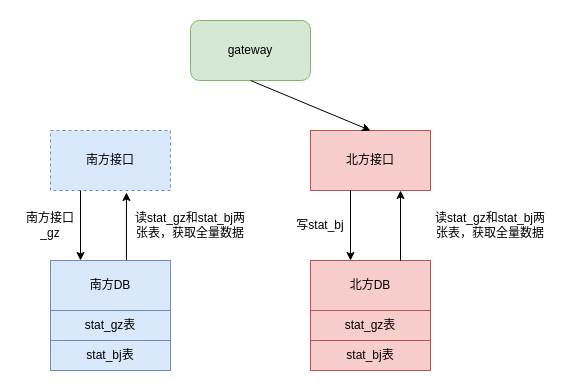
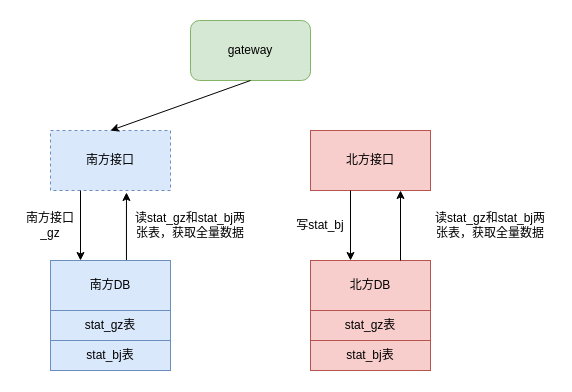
  <mxCell id="0" />
  <mxCell id="1" parent="0" />
  <mxCell id="2" value="南方接口" style="rounded=0;whiteSpace=wrap;html=1;fillColor=#dae8fc;strokeColor=#6c8ebf;dashed=1;" vertex="1" parent="1"><mxGeometry x="50" y="130" width="120" height="60" as="geometry" /></mxCell>
  <mxCell id="3" value="北方接口" style="rounded=0;whiteSpace=wrap;html=1;fillColor=#f8cecc;strokeColor=#b85450;" vertex="1" parent="1"><mxGeometry x="310" y="130" width="120" height="60" as="geometry" /></mxCell>
  <mxCell id="4" value="" style="endArrow=classic;html=1;rounded=0;exitX=0.25;exitY=1;exitDx=0;exitDy=0;entryX=0.25;entryY=0;entryDx=0;entryDy=0;" edge="1" parent="1" source="2"><mxGeometry width="50" height="50" relative="1" as="geometry"><mxPoint x="290" y="320" as="sourcePoint" /><mxPoint x="80" y="260" as="targetPoint" /></mxGeometry></mxCell>
  <mxCell id="5" value="" style="endArrow=classic;html=1;rounded=0;entryX=0.633;entryY=1.033;entryDx=0;entryDy=0;entryPerimeter=0;exitX=0.633;exitY=0.033;exitDx=0;exitDy=0;exitPerimeter=0;" edge="1" parent="1" target="2"><mxGeometry width="50" height="50" relative="1" as="geometry"><mxPoint x="125.96" y="261.98" as="sourcePoint" /><mxPoint x="340" y="270" as="targetPoint" /></mxGeometry></mxCell>
  <mxCell id="6" value="南方接口_gz" style="text;html=1;align=center;verticalAlign=middle;whiteSpace=wrap;rounded=0;" vertex="1" parent="1"><mxGeometry x="20" y="200" width="60" height="50" as="geometry" /></mxCell>
  <mxCell id="7" value="读stat_gz和stat_bj两张表，获取全量数据" style="text;html=1;align=center;verticalAlign=middle;whiteSpace=wrap;rounded=0;" vertex="1" parent="1"><mxGeometry x="130" y="200" width="120" height="50" as="geometry" /></mxCell>
  <mxCell id="8" value="" style="rounded=0;whiteSpace=wrap;html=1;" vertex="1" parent="1"><mxGeometry x="50" y="260" width="120" height="110" as="geometry" /></mxCell>
  <mxCell id="9" value="南方DB" style="rounded=0;whiteSpace=wrap;html=1;fillColor=#dae8fc;strokeColor=#6c8ebf;" vertex="1" parent="1"><mxGeometry x="50" y="260" width="120" height="50" as="geometry" /></mxCell>
  <mxCell id="10" value="stat_gz表" style="rounded=0;whiteSpace=wrap;html=1;fillColor=#dae8fc;strokeColor=#6c8ebf;" vertex="1" parent="1"><mxGeometry x="50" y="310" width="120" height="30" as="geometry" /></mxCell>
  <mxCell id="11" value="stat_bj表" style="text;html=1;align=center;verticalAlign=middle;whiteSpace=wrap;rounded=0;fillColor=#dae8fc;strokeColor=#6c8ebf;" vertex="1" parent="1"><mxGeometry x="50" y="340" width="120" height="30" as="geometry" /></mxCell>
  <mxCell id="12" value="" style="rounded=0;whiteSpace=wrap;html=1;" vertex="1" parent="1"><mxGeometry x="310" y="260" width="120" height="110" as="geometry" /></mxCell>
  <mxCell id="13" value="北方DB" style="rounded=0;whiteSpace=wrap;html=1;fillColor=#f8cecc;strokeColor=#b85450;" vertex="1" parent="1"><mxGeometry x="310" y="260" width="120" height="50" as="geometry" /></mxCell>
  <mxCell id="14" value="stat_gz表" style="rounded=0;whiteSpace=wrap;html=1;fillColor=#f8cecc;strokeColor=#b85450;" vertex="1" parent="1"><mxGeometry x="310" y="310" width="120" height="30" as="geometry" /></mxCell>
  <mxCell id="15" value="stat_bj表" style="text;html=1;align=center;verticalAlign=middle;whiteSpace=wrap;rounded=0;fillColor=#f8cecc;strokeColor=#b85450;" vertex="1" parent="1"><mxGeometry x="310" y="340" width="120" height="30" as="geometry" /></mxCell>
  <mxCell id="16" value="" style="endArrow=classic;html=1;rounded=0;" edge="1" parent="1"><mxGeometry width="50" height="50" relative="1" as="geometry"><mxPoint x="350" y="190" as="sourcePoint" /><mxPoint x="350" y="260" as="targetPoint" /></mxGeometry></mxCell>
  <mxCell id="17" value="写stat_bj" style="text;html=1;align=center;verticalAlign=middle;whiteSpace=wrap;rounded=0;" vertex="1" parent="1"><mxGeometry x="290" y="200" width="60" height="50" as="geometry" /></mxCell>
  <mxCell id="18" value="" style="endArrow=classic;html=1;rounded=0;entryX=0.75;entryY=1;entryDx=0;entryDy=0;exitX=0.75;exitY=0;exitDx=0;exitDy=0;" edge="1" parent="1" source="13" target="3"><mxGeometry width="50" height="50" relative="1" as="geometry"><mxPoint x="130" y="279.98" as="sourcePoint" /><mxPoint x="130.04" y="210" as="targetPoint" /></mxGeometry></mxCell>
  <mxCell id="19" value="读stat_gz和stat_bj两张表，获取全量数据" style="text;html=1;align=center;verticalAlign=middle;whiteSpace=wrap;rounded=0;" vertex="1" parent="1"><mxGeometry x="430" y="200" width="120" height="50" as="geometry" /></mxCell>
  <mxCell id="20" value="gateway" style="rounded=1;whiteSpace=wrap;html=1;fillColor=#d5e8d4;strokeColor=#82b366;" vertex="1" parent="1"><mxGeometry x="190" y="20" width="120" height="60" as="geometry" /></mxCell>
- <mxCell id="22" value="" style="endArrow=classic;html=1;rounded=0;exitX=0.5;exitY=1;exitDx=0;exitDy=0;entryX=0.5;entryY=0;entryDx=0;entryDy=0;" edge="1" parent="1" source="20" target="3"><mxGeometry width="50" height="50" relative="1" as="geometry"><mxPoint x="290" y="320" as="sourcePoint" /><mxPoint x="340" y="270" as="targetPoint" /></mxGeometry></mxCell>
+ <mxCell id="21" value="" style="endArrow=classic;html=1;rounded=0;exitX=0.5;exitY=1;exitDx=0;exitDy=0;entryX=0.5;entryY=0;entryDx=0;entryDy=0;" edge="1" parent="1" source="20" target="2"><mxGeometry width="50" height="50" relative="1" as="geometry"><mxPoint x="290" y="320" as="sourcePoint" /><mxPoint x="340" y="270" as="targetPoint" /></mxGeometry></mxCell>
